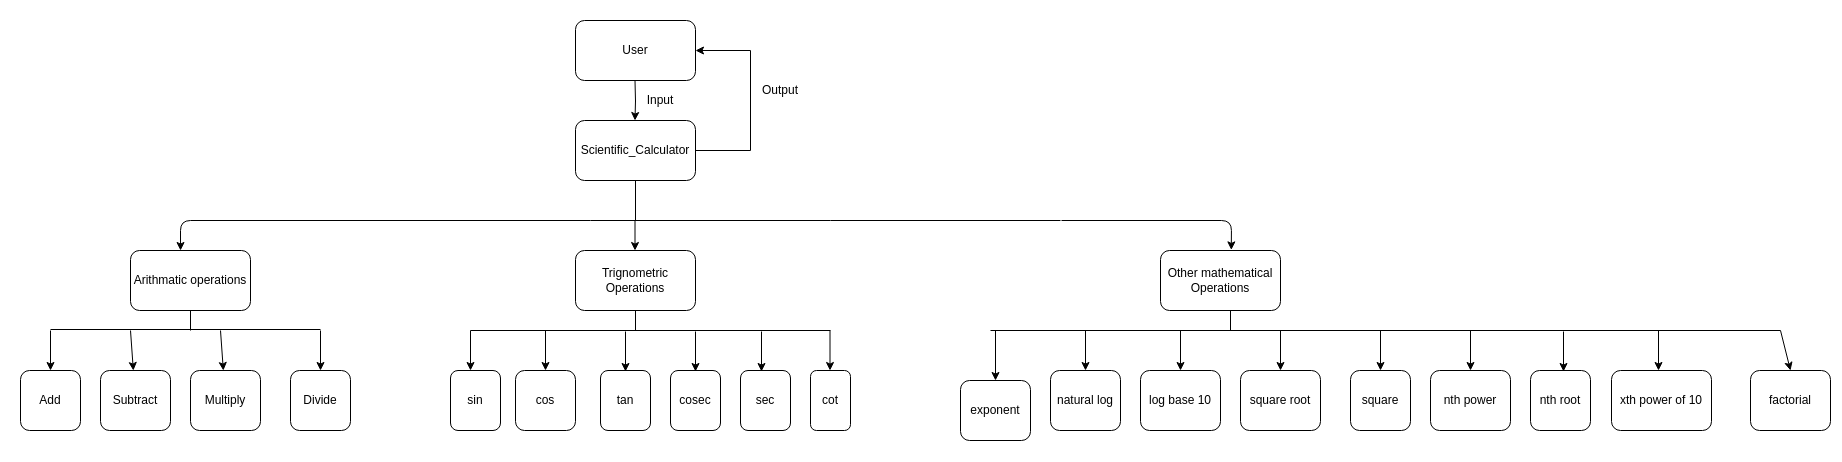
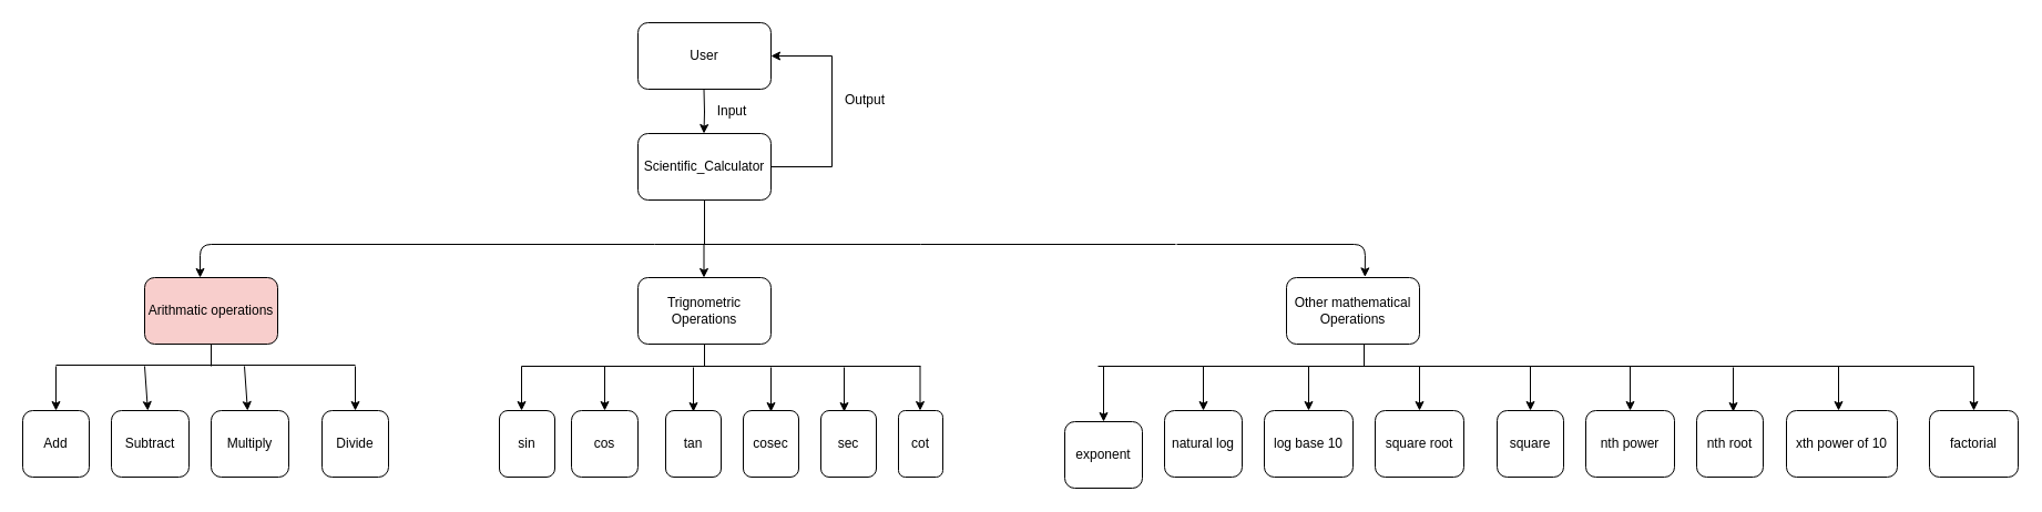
  <mxCell id="0" />
  <mxCell id="1" parent="0" />
  <mxCell id="2" style="edgeStyle=orthogonalEdgeStyle;rounded=0;orthogonalLoop=1;jettySize=auto;html=1;" edge="1" parent="1"><mxGeometry relative="1" as="geometry"><mxPoint x="634.5" y="120" as="targetPoint" /><mxPoint x="634.5" y="80" as="sourcePoint" /></mxGeometry></mxCell>
  <mxCell id="3" value="Scientific_Calculator" style="rounded=1;whiteSpace=wrap;html=1;" vertex="1" parent="1"><mxGeometry x="575" y="120" width="120" height="60" as="geometry" /></mxCell>
  <mxCell id="4" value="User" style="rounded=1;whiteSpace=wrap;html=1;" vertex="1" parent="1"><mxGeometry x="575" y="20" width="120" height="60" as="geometry" /></mxCell>
- <mxCell id="5" value="Arithmatic operations" style="rounded=1;whiteSpace=wrap;html=1;" vertex="1" parent="1"><mxGeometry x="130" y="250" width="120" height="60" as="geometry" /></mxCell>
+ <mxCell id="5" value="Arithmatic operations" style="rounded=1;whiteSpace=wrap;html=1;fillColor=#f8cecc;" vertex="1" parent="1"><mxGeometry x="130" y="250" width="120" height="60" as="geometry" /></mxCell>
  <mxCell id="6" value="Trignometric Operations" style="rounded=1;whiteSpace=wrap;html=1;" vertex="1" parent="1"><mxGeometry x="575" y="250" width="120" height="60" as="geometry" /></mxCell>
  <mxCell id="7" value="Other mathematical Operations" style="rounded=1;whiteSpace=wrap;html=1;" vertex="1" parent="1"><mxGeometry x="1160" y="250" width="120" height="60" as="geometry" /></mxCell>
  <mxCell id="8" value="" style="endArrow=none;html=1;" edge="1" parent="1"><mxGeometry width="50" height="50" relative="1" as="geometry"><mxPoint x="830" y="220" as="sourcePoint" /><mxPoint x="1060" y="220" as="targetPoint" /></mxGeometry></mxCell>
  <mxCell id="9" value="" style="endArrow=none;html=1;" edge="1" parent="1"><mxGeometry width="50" height="50" relative="1" as="geometry"><mxPoint x="590" y="220" as="sourcePoint" /><mxPoint x="830" y="220" as="targetPoint" /></mxGeometry></mxCell>
  <mxCell id="10" value="" style="endArrow=classic;html=1;entryX=0.59;entryY=-0.01;entryDx=0;entryDy=0;entryPerimeter=0;" edge="1" parent="1" target="7"><mxGeometry width="50" height="50" relative="1" as="geometry"><mxPoint x="1061" y="220" as="sourcePoint" /><mxPoint x="900" y="210" as="targetPoint" /><Array as="points"><mxPoint x="1231" y="220" /></Array></mxGeometry></mxCell>
  <mxCell id="11" value="" style="endArrow=classic;html=1;entryX=0.417;entryY=0;entryDx=0;entryDy=0;entryPerimeter=0;" edge="1" parent="1" target="5"><mxGeometry width="50" height="50" relative="1" as="geometry"><mxPoint x="590" y="220" as="sourcePoint" /><mxPoint x="900" y="210" as="targetPoint" /><Array as="points"><mxPoint x="180" y="220" /></Array></mxGeometry></mxCell>
  <mxCell id="12" value="" style="endArrow=none;html=1;entryX=0.5;entryY=1;entryDx=0;entryDy=0;" edge="1" parent="1" target="3"><mxGeometry width="50" height="50" relative="1" as="geometry"><mxPoint x="635" y="220" as="sourcePoint" /><mxPoint x="900" y="210" as="targetPoint" /><Array as="points"><mxPoint x="635" y="220" /></Array></mxGeometry></mxCell>
  <mxCell id="13" value="" style="endArrow=classic;html=1;" edge="1" parent="1"><mxGeometry width="50" height="50" relative="1" as="geometry"><mxPoint x="634.5" y="220" as="sourcePoint" /><mxPoint x="634.5" y="250" as="targetPoint" /><Array as="points" /></mxGeometry></mxCell>
  <mxCell id="14" value="Input" style="text;html=1;strokeColor=none;fillColor=none;align=center;verticalAlign=middle;whiteSpace=wrap;rounded=0;" vertex="1" parent="1"><mxGeometry x="640" y="90" width="40" height="20" as="geometry" /></mxCell>
  <mxCell id="15" value="Add" style="rounded=1;whiteSpace=wrap;html=1;" vertex="1" parent="1"><mxGeometry x="20" y="370" width="60" height="60" as="geometry" /></mxCell>
  <mxCell id="16" value="Subtract" style="rounded=1;whiteSpace=wrap;html=1;" vertex="1" parent="1"><mxGeometry x="100" y="370" width="70" height="60" as="geometry" /></mxCell>
  <mxCell id="17" value="Multiply" style="rounded=1;whiteSpace=wrap;html=1;" vertex="1" parent="1"><mxGeometry x="190" y="370" width="70" height="60" as="geometry" /></mxCell>
  <mxCell id="18" value="Divide" style="rounded=1;whiteSpace=wrap;html=1;" vertex="1" parent="1"><mxGeometry x="290" y="370" width="60" height="60" as="geometry" /></mxCell>
  <mxCell id="19" value="sin" style="rounded=1;whiteSpace=wrap;html=1;" vertex="1" parent="1"><mxGeometry x="450" y="370" width="50" height="60" as="geometry" /></mxCell>
  <mxCell id="20" value="cos" style="rounded=1;whiteSpace=wrap;html=1;" vertex="1" parent="1"><mxGeometry x="515" y="370" width="60" height="60" as="geometry" /></mxCell>
  <mxCell id="21" value="tan" style="rounded=1;whiteSpace=wrap;html=1;" vertex="1" parent="1"><mxGeometry x="600" y="370" width="50" height="60" as="geometry" /></mxCell>
  <mxCell id="22" value="cosec" style="rounded=1;whiteSpace=wrap;html=1;" vertex="1" parent="1"><mxGeometry x="670" y="370" width="50" height="60" as="geometry" /></mxCell>
  <mxCell id="23" value="sec" style="rounded=1;whiteSpace=wrap;html=1;" vertex="1" parent="1"><mxGeometry x="740" y="370" width="50" height="60" as="geometry" /></mxCell>
  <mxCell id="24" value="cot" style="rounded=1;whiteSpace=wrap;html=1;" vertex="1" parent="1"><mxGeometry x="810" y="370" width="40" height="60" as="geometry" /></mxCell>
  <mxCell id="25" value="exponent" style="rounded=1;whiteSpace=wrap;html=1;" vertex="1" parent="1"><mxGeometry x="960" y="380" width="70" height="60" as="geometry" /></mxCell>
  <mxCell id="26" value="natural log" style="rounded=1;whiteSpace=wrap;html=1;" vertex="1" parent="1"><mxGeometry x="1050" y="370" width="70" height="60" as="geometry" /></mxCell>
  <mxCell id="27" value="log base 10" style="rounded=1;whiteSpace=wrap;html=1;" vertex="1" parent="1"><mxGeometry x="1140" y="370" width="80" height="60" as="geometry" /></mxCell>
  <mxCell id="28" value="square root" style="rounded=1;whiteSpace=wrap;html=1;" vertex="1" parent="1"><mxGeometry x="1240" y="370" width="80" height="60" as="geometry" /></mxCell>
  <mxCell id="29" value="square" style="rounded=1;whiteSpace=wrap;html=1;" vertex="1" parent="1"><mxGeometry x="1350" y="370" width="60" height="60" as="geometry" /></mxCell>
  <mxCell id="30" value="nth power" style="rounded=1;whiteSpace=wrap;html=1;" vertex="1" parent="1"><mxGeometry x="1430" y="370" width="80" height="60" as="geometry" /></mxCell>
  <mxCell id="31" value="nth root" style="rounded=1;whiteSpace=wrap;html=1;" vertex="1" parent="1"><mxGeometry x="1530" y="370" width="60" height="60" as="geometry" /></mxCell>
  <mxCell id="32" value="xth power of 10" style="rounded=1;whiteSpace=wrap;html=1;" vertex="1" parent="1"><mxGeometry x="1611" y="370" width="100" height="60" as="geometry" /></mxCell>
- <mxCell id="33" value="factorial" style="rounded=1;whiteSpace=wrap;html=1;" vertex="1" parent="1"><mxGeometry x="1750" y="370" width="80" height="60" as="geometry" /></mxCell>
+ <mxCell id="33" value="factorial" style="rounded=1;whiteSpace=wrap;html=1;" vertex="1" parent="1"><mxGeometry x="1740" y="370" width="80" height="60" as="geometry" /></mxCell>
  <mxCell id="34" value="" style="endArrow=none;html=1;" edge="1" parent="1"><mxGeometry width="50" height="50" relative="1" as="geometry"><mxPoint x="1230" y="310" as="sourcePoint" /><mxPoint x="1230" y="330" as="targetPoint" /></mxGeometry></mxCell>
  <mxCell id="35" value="" style="endArrow=none;html=1;" edge="1" parent="1"><mxGeometry width="50" height="50" relative="1" as="geometry"><mxPoint x="1230" y="330" as="sourcePoint" /><mxPoint x="1780" y="330" as="targetPoint" /></mxGeometry></mxCell>
  <mxCell id="36" value="" style="endArrow=none;html=1;" edge="1" parent="1"><mxGeometry width="50" height="50" relative="1" as="geometry"><mxPoint x="990" y="330" as="sourcePoint" /><mxPoint x="1240" y="330" as="targetPoint" /></mxGeometry></mxCell>
  <mxCell id="37" value="" style="endArrow=none;html=1;" edge="1" parent="1"><mxGeometry width="50" height="50" relative="1" as="geometry"><mxPoint y="330" as="sourcePoint" x="470" /><mxPoint x="830" y="330" as="targetPoint" /></mxGeometry></mxCell>
  <mxCell id="38" value="" style="endArrow=none;html=1;entryX=0.5;entryY=1;entryDx=0;entryDy=0;" edge="1" parent="1" target="6"><mxGeometry width="50" height="50" relative="1" as="geometry"><mxPoint x="635" y="330" as="sourcePoint" /><mxPoint x="570" y="260" as="targetPoint" /></mxGeometry></mxCell>
  <mxCell id="39" value="" style="endArrow=none;html=1;entryX=0.5;entryY=1;entryDx=0;entryDy=0;" edge="1" parent="1" target="5"><mxGeometry width="50" height="50" relative="1" as="geometry"><mxPoint x="190" y="330" as="sourcePoint" /><mxPoint x="370" y="260" as="targetPoint" /></mxGeometry></mxCell>
  <mxCell id="40" value="" style="endArrow=none;html=1;" edge="1" parent="1"><mxGeometry width="50" height="50" relative="1" as="geometry"><mxPoint x="50" y="329" as="sourcePoint" /><mxPoint x="320" y="329" as="targetPoint" /></mxGeometry></mxCell>
  <mxCell id="41" value="" style="endArrow=classic;html=1;entryX=0.5;entryY=0;entryDx=0;entryDy=0;" edge="1" parent="1" target="15"><mxGeometry width="50" height="50" relative="1" as="geometry"><mxPoint x="50" y="330" as="sourcePoint" /><mxPoint x="370" y="350" as="targetPoint" /></mxGeometry></mxCell>
  <mxCell id="42" value="" style="endArrow=classic;html=1;entryX=0.5;entryY=0;entryDx=0;entryDy=0;" edge="1" parent="1" target="18"><mxGeometry width="50" height="50" relative="1" as="geometry"><mxPoint x="320" y="330" as="sourcePoint" /><mxPoint x="370" y="350" as="targetPoint" /></mxGeometry></mxCell>
  <mxCell id="43" value="" style="endArrow=classic;html=1;" edge="1" parent="1" target="17"><mxGeometry width="50" height="50" relative="1" as="geometry"><mxPoint x="220" y="330" as="sourcePoint" /><mxPoint x="370" y="350" as="targetPoint" /></mxGeometry></mxCell>
  <mxCell id="44" value="" style="endArrow=classic;html=1;" edge="1" parent="1" target="16"><mxGeometry width="50" height="50" relative="1" as="geometry"><mxPoint x="130" y="330" as="sourcePoint" /><mxPoint x="370" y="350" as="targetPoint" /></mxGeometry></mxCell>
  <mxCell id="45" value="" style="endArrow=classic;html=1;" edge="1" parent="1"><mxGeometry width="50" height="50" relative="1" as="geometry"><mxPoint y="330" as="sourcePoint" x="470" /><mxPoint y="370" as="targetPoint" x="470" /></mxGeometry></mxCell>
  <mxCell id="46" value="" style="endArrow=classic;html=1;" edge="1" parent="1"><mxGeometry width="50" height="50" relative="1" as="geometry"><mxPoint x="829.5" y="330" as="sourcePoint" /><mxPoint x="829.5" y="370" as="targetPoint" /></mxGeometry></mxCell>
  <mxCell id="47" value="" style="endArrow=classic;html=1;entryX=0.5;entryY=0;entryDx=0;entryDy=0;" edge="1" parent="1" target="20"><mxGeometry width="50" height="50" relative="1" as="geometry"><mxPoint x="545" y="330" as="sourcePoint" /><mxPoint x="570" y="350" as="targetPoint" /></mxGeometry></mxCell>
  <mxCell id="48" value="" style="endArrow=classic;html=1;entryX=0.5;entryY=0;entryDx=0;entryDy=0;" edge="1" parent="1"><mxGeometry width="50" height="50" relative="1" as="geometry"><mxPoint x="625" y="331" as="sourcePoint" /><mxPoint x="625" y="371" as="targetPoint" /></mxGeometry></mxCell>
  <mxCell id="49" value="" style="endArrow=classic;html=1;entryX=0.5;entryY=0;entryDx=0;entryDy=0;" edge="1" parent="1"><mxGeometry width="50" height="50" relative="1" as="geometry"><mxPoint x="695" y="331" as="sourcePoint" /><mxPoint x="695" y="371" as="targetPoint" /></mxGeometry></mxCell>
  <mxCell id="50" value="" style="endArrow=classic;html=1;entryX=0.5;entryY=0;entryDx=0;entryDy=0;" edge="1" parent="1"><mxGeometry width="50" height="50" relative="1" as="geometry"><mxPoint x="761" y="331" as="sourcePoint" /><mxPoint x="761" y="371" as="targetPoint" /></mxGeometry></mxCell>
  <mxCell id="51" value="" style="endArrow=classic;html=1;entryX=0.5;entryY=0;entryDx=0;entryDy=0;" edge="1" parent="1" target="33"><mxGeometry width="50" height="50" relative="1" as="geometry"><mxPoint x="1780" y="330" as="sourcePoint" /><mxPoint x="1670" y="350" as="targetPoint" /></mxGeometry></mxCell>
  <mxCell id="52" value="" style="endArrow=classic;html=1;entryX=0.5;entryY=0;entryDx=0;entryDy=0;" edge="1" parent="1"><mxGeometry width="50" height="50" relative="1" as="geometry"><mxPoint x="1658" y="330" as="sourcePoint" /><mxPoint x="1658" y="370" as="targetPoint" /></mxGeometry></mxCell>
  <mxCell id="53" value="" style="endArrow=classic;html=1;entryX=0.5;entryY=0;entryDx=0;entryDy=0;" edge="1" parent="1"><mxGeometry width="50" height="50" relative="1" as="geometry"><mxPoint x="1563" y="331" as="sourcePoint" /><mxPoint x="1563" y="371" as="targetPoint" /></mxGeometry></mxCell>
  <mxCell id="54" value="" style="endArrow=classic;html=1;entryX=0.5;entryY=0;entryDx=0;entryDy=0;" edge="1" parent="1" target="30"><mxGeometry width="50" height="50" relative="1" as="geometry"><mxPoint x="1470" y="330" as="sourcePoint" /><mxPoint x="1470" y="350" as="targetPoint" /></mxGeometry></mxCell>
  <mxCell id="55" value="" style="endArrow=classic;html=1;entryX=0.5;entryY=0;entryDx=0;entryDy=0;" edge="1" parent="1" target="29"><mxGeometry width="50" height="50" relative="1" as="geometry"><mxPoint x="1380" y="330" as="sourcePoint" /><mxPoint x="1470" y="350" as="targetPoint" /></mxGeometry></mxCell>
  <mxCell id="56" value="" style="endArrow=classic;html=1;entryX=0.5;entryY=0;entryDx=0;entryDy=0;" edge="1" parent="1" target="28"><mxGeometry width="50" height="50" relative="1" as="geometry"><mxPoint x="1280" y="330" as="sourcePoint" /><mxPoint x="1470" y="350" as="targetPoint" /></mxGeometry></mxCell>
  <mxCell id="57" value="" style="endArrow=classic;html=1;entryX=0.5;entryY=0;entryDx=0;entryDy=0;" edge="1" parent="1" target="27"><mxGeometry width="50" height="50" relative="1" as="geometry"><mxPoint x="1180" y="330" as="sourcePoint" /><mxPoint x="1130" y="350" as="targetPoint" /></mxGeometry></mxCell>
  <mxCell id="58" value="" style="endArrow=classic;html=1;entryX=0.5;entryY=0;entryDx=0;entryDy=0;" edge="1" parent="1" target="26"><mxGeometry width="50" height="50" relative="1" as="geometry"><mxPoint x="1085" y="330" as="sourcePoint" /><mxPoint x="1130" y="350" as="targetPoint" /></mxGeometry></mxCell>
  <mxCell id="59" value="" style="endArrow=classic;html=1;entryX=0.5;entryY=0;entryDx=0;entryDy=0;" edge="1" parent="1" target="25"><mxGeometry width="50" height="50" relative="1" as="geometry"><mxPoint x="995" y="330" as="sourcePoint" /><mxPoint x="1130" y="350" as="targetPoint" /></mxGeometry></mxCell>
  <mxCell id="60" value="" style="endArrow=none;html=1;exitX=1;exitY=0.5;exitDx=0;exitDy=0;" edge="1" parent="1" source="3"><mxGeometry width="50" height="50" relative="1" as="geometry"><mxPoint x="520" y="20" as="sourcePoint" /><mxPoint x="750" y="150" as="targetPoint" /></mxGeometry></mxCell>
  <mxCell id="61" value="" style="endArrow=none;html=1;" edge="1" parent="1"><mxGeometry width="50" height="50" relative="1" as="geometry"><mxPoint x="750" y="150" as="sourcePoint" /><mxPoint x="750" y="50" as="targetPoint" /></mxGeometry></mxCell>
  <mxCell id="62" value="" style="endArrow=classic;html=1;entryX=1;entryY=0.5;entryDx=0;entryDy=0;" edge="1" parent="1" target="4"><mxGeometry width="50" height="50" relative="1" as="geometry"><mxPoint x="750" y="50" as="sourcePoint" /><mxPoint x="570" y="-30" as="targetPoint" /></mxGeometry></mxCell>
  <mxCell id="63" value="Output" style="text;html=1;strokeColor=none;fillColor=none;align=center;verticalAlign=middle;whiteSpace=wrap;rounded=0;" vertex="1" parent="1"><mxGeometry x="760" y="80" width="40" height="20" as="geometry" /></mxCell>
